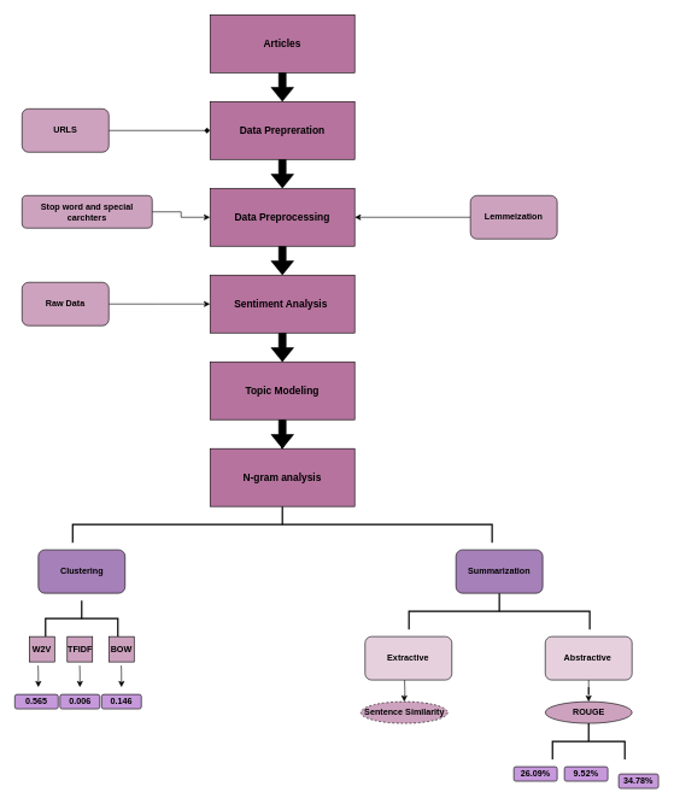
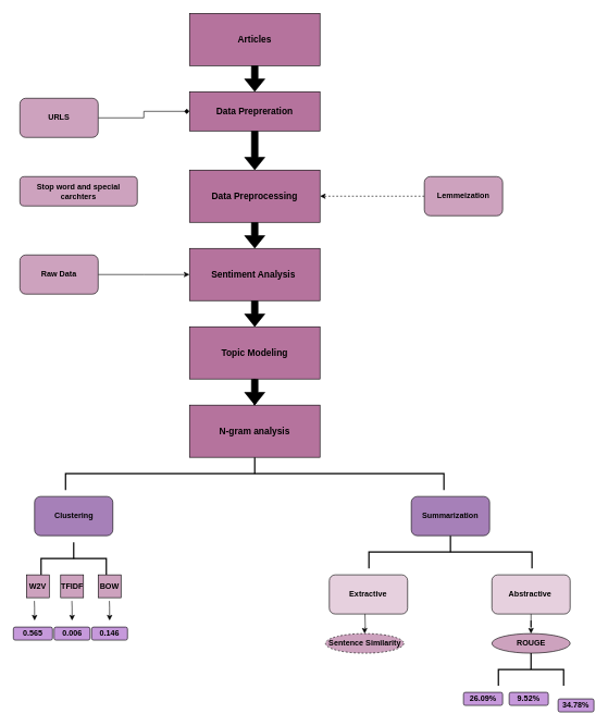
  <mxCell id="0" />
  <mxCell id="1" parent="0" />
  <mxCell id="2" value="" style="edgeStyle=orthogonalEdgeStyle;rounded=0;orthogonalLoop=1;jettySize=auto;html=1;" edge="1" parent="1" source="48" target="54"><mxGeometry relative="1" as="geometry" /></mxCell>
  <mxCell id="3" value="&lt;b&gt;&lt;font style=&quot;font-size: 14px;&quot;&gt;Articles&lt;/font&gt;&lt;/b&gt;" style="rounded=0;whiteSpace=wrap;html=1;fillColor=#B5739D;" vertex="1" parent="1"><mxGeometry x="290" y="20" width="200" height="80" as="geometry" /></mxCell>
  <mxCell id="4" style="edgeStyle=orthogonalEdgeStyle;rounded=0;orthogonalLoop=1;jettySize=auto;html=1;exitX=1;exitY=0.5;exitDx=0;exitDy=0;entryX=0;entryY=0.5;entryDx=0;entryDy=0;fillColor=#7EA6E0;endArrow=diamond;" edge="1" parent="1" source="26" target="5"><mxGeometry relative="1" as="geometry" /></mxCell>
- <mxCell id="5" value="&lt;font style=&quot;font-size: 14px;&quot;&gt;&lt;b&gt;Data Prepreration&lt;/b&gt;&lt;/font&gt;" style="rounded=0;whiteSpace=wrap;html=1;fillColor=#B5739D;" vertex="1" parent="1"><mxGeometry x="290" y="140" width="200" height="80" as="geometry" /></mxCell>
- <mxCell id="6" style="edgeStyle=orthogonalEdgeStyle;rounded=0;orthogonalLoop=1;jettySize=auto;html=1;fillColor=#7EA6E0;entryX=0;entryY=0.5;entryDx=0;entryDy=0;" edge="1" parent="1" source="27" target="8"><mxGeometry relative="1" as="geometry" /></mxCell>
- <mxCell id="7" style="edgeStyle=orthogonalEdgeStyle;rounded=0;orthogonalLoop=1;jettySize=auto;html=1;fillColor=#7EA6E0;entryX=1;entryY=0.5;entryDx=0;entryDy=0;" edge="1" parent="1" source="28" target="8"><mxGeometry relative="1" as="geometry" /></mxCell>
+ <mxCell id="5" value="&lt;font style=&quot;font-size: 14px;&quot;&gt;&lt;b&gt;Data Prepreration&lt;/b&gt;&lt;/font&gt;" style="rounded=0;whiteSpace=wrap;html=1;fillColor=#B5739D;" vertex="1" parent="1"><mxGeometry x="290" y="140" width="200" height="60" as="geometry" /></mxCell>
+ <mxCell id="7" style="edgeStyle=orthogonalEdgeStyle;rounded=0;orthogonalLoop=1;jettySize=auto;html=1;fillColor=#7EA6E0;entryX=1;entryY=0.5;entryDx=0;entryDy=0;dashed=1;" edge="1" parent="1" source="28" target="8"><mxGeometry relative="1" as="geometry" /></mxCell>
  <mxCell id="8" value="&lt;font style=&quot;font-size: 14px;&quot;&gt;&lt;b&gt;Data Preprocessing&lt;/b&gt;&lt;/font&gt;" style="rounded=0;whiteSpace=wrap;html=1;fillColor=#B5739D;" vertex="1" parent="1"><mxGeometry x="290" y="260" width="200" height="80" as="geometry" /></mxCell>
  <mxCell id="9" value="" style="edgeStyle=orthogonalEdgeStyle;rounded=0;orthogonalLoop=1;jettySize=auto;html=1;" edge="1" parent="1" source="10" target="21"><mxGeometry relative="1" as="geometry" /></mxCell>
  <mxCell id="10" value="&lt;font style=&quot;font-size: 14px;&quot;&gt;&lt;b&gt;Sentiment Analysis&amp;nbsp;&lt;/b&gt;&lt;/font&gt;" style="rounded=0;whiteSpace=wrap;html=1;fillColor=#B5739D;" vertex="1" parent="1"><mxGeometry x="290" y="380" width="200" height="80" as="geometry" /></mxCell>
  <mxCell id="11" value="" style="edgeStyle=orthogonalEdgeStyle;rounded=0;orthogonalLoop=1;jettySize=auto;html=1;" edge="1" parent="1" source="21" target="32"><mxGeometry relative="1" as="geometry" /></mxCell>
  <mxCell id="12" value="" style="edgeStyle=orthogonalEdgeStyle;rounded=0;orthogonalLoop=1;jettySize=auto;html=1;" edge="1" parent="1" source="21" target="32"><mxGeometry relative="1" as="geometry" /></mxCell>
  <mxCell id="13" value="" style="edgeStyle=orthogonalEdgeStyle;rounded=0;orthogonalLoop=1;jettySize=auto;html=1;" edge="1" parent="1" source="21" target="32"><mxGeometry relative="1" as="geometry" /></mxCell>
  <mxCell id="14" value="" style="edgeStyle=orthogonalEdgeStyle;rounded=0;orthogonalLoop=1;jettySize=auto;html=1;" edge="1" parent="1" source="21" target="34"><mxGeometry relative="1" as="geometry" /></mxCell>
  <mxCell id="15" value="" style="edgeStyle=orthogonalEdgeStyle;rounded=0;orthogonalLoop=1;jettySize=auto;html=1;" edge="1" parent="1" source="21" target="34"><mxGeometry relative="1" as="geometry" /></mxCell>
  <mxCell id="16" value="" style="edgeStyle=orthogonalEdgeStyle;rounded=0;orthogonalLoop=1;jettySize=auto;html=1;" edge="1" parent="1" source="21" target="34"><mxGeometry relative="1" as="geometry" /></mxCell>
  <mxCell id="17" value="" style="edgeStyle=orthogonalEdgeStyle;rounded=0;orthogonalLoop=1;jettySize=auto;html=1;" edge="1" parent="1" source="21" target="32"><mxGeometry relative="1" as="geometry" /></mxCell>
  <mxCell id="18" value="" style="edgeStyle=orthogonalEdgeStyle;rounded=0;orthogonalLoop=1;jettySize=auto;html=1;" edge="1" parent="1" source="21" target="32"><mxGeometry relative="1" as="geometry" /></mxCell>
  <mxCell id="19" value="" style="edgeStyle=orthogonalEdgeStyle;rounded=0;orthogonalLoop=1;jettySize=auto;html=1;" edge="1" parent="1" source="21" target="32"><mxGeometry relative="1" as="geometry" /></mxCell>
  <mxCell id="20" value="" style="edgeStyle=orthogonalEdgeStyle;rounded=0;orthogonalLoop=1;jettySize=auto;html=1;" edge="1" parent="1" source="21" target="32"><mxGeometry relative="1" as="geometry" /></mxCell>
  <mxCell id="21" value="&lt;b&gt;&lt;font style=&quot;font-size: 14px;&quot;&gt;Topic Modeling&lt;/font&gt;&lt;/b&gt;" style="rounded=0;whiteSpace=wrap;html=1;fillColor=#B5739D;" vertex="1" parent="1"><mxGeometry x="290" y="500" width="200" height="80" as="geometry" /></mxCell>
  <mxCell id="22" value="" style="shape=flexArrow;endArrow=classic;html=1;rounded=0;exitX=0.5;exitY=1;exitDx=0;exitDy=0;fillColor=#000000;" edge="1" parent="1" source="3" target="5"><mxGeometry width="50" height="50" relative="1" as="geometry"><mxPoint x="370" y="140" as="sourcePoint" /><mxPoint x="420" y="90" as="targetPoint" /></mxGeometry></mxCell>
  <mxCell id="23" value="" style="shape=flexArrow;endArrow=classic;html=1;rounded=0;exitX=0.5;exitY=1;exitDx=0;exitDy=0;entryX=0.5;entryY=0;entryDx=0;entryDy=0;fillColor=#000000;" edge="1" parent="1" source="5" target="8"><mxGeometry width="50" height="50" relative="1" as="geometry"><mxPoint x="410" y="110" as="sourcePoint" /><mxPoint x="410" y="250" as="targetPoint" /></mxGeometry></mxCell>
  <mxCell id="24" value="" style="shape=flexArrow;endArrow=classic;html=1;rounded=0;exitX=0.5;exitY=1;exitDx=0;exitDy=0;entryX=0.5;entryY=0;entryDx=0;entryDy=0;fillColor=#000000;" edge="1" parent="1" source="8" target="10"><mxGeometry width="50" height="50" relative="1" as="geometry"><mxPoint x="370" y="390" as="sourcePoint" /><mxPoint x="420" y="340" as="targetPoint" /></mxGeometry></mxCell>
  <mxCell id="25" value="" style="shape=flexArrow;endArrow=classic;html=1;rounded=0;exitX=0.5;exitY=1;exitDx=0;exitDy=0;entryX=0.5;entryY=0;entryDx=0;entryDy=0;fillColor=#000000;" edge="1" parent="1" source="10" target="21"><mxGeometry width="50" height="50" relative="1" as="geometry"><mxPoint x="370" y="520" as="sourcePoint" /><mxPoint x="420" y="470" as="targetPoint" /></mxGeometry></mxCell>
  <mxCell id="26" value="&lt;b&gt;URLS&lt;/b&gt;" style="rounded=1;whiteSpace=wrap;html=1;fillColor=#CDA2BE;" vertex="1" parent="1"><mxGeometry x="30" y="150" width="120" height="60" as="geometry" /></mxCell>
  <mxCell id="27" value="&lt;b&gt;Stop word and special carchters&lt;/b&gt;" style="rounded=1;whiteSpace=wrap;html=1;fillColor=#CDA2BE;" vertex="1" parent="1"><mxGeometry x="30" y="270" width="180" height="45" as="geometry" /></mxCell>
  <mxCell id="28" value="&lt;b&gt;Lemmeization&lt;/b&gt;" style="rounded=1;whiteSpace=wrap;html=1;fillColor=#CDA2BE;" vertex="1" parent="1"><mxGeometry x="650" y="270" width="120" height="60" as="geometry" /></mxCell>
  <mxCell id="29" style="edgeStyle=orthogonalEdgeStyle;rounded=0;orthogonalLoop=1;jettySize=auto;html=1;fillColor=#7EA6E0;" edge="1" parent="1" source="30"><mxGeometry relative="1" as="geometry"><mxPoint x="290" y="420" as="targetPoint" /></mxGeometry></mxCell>
  <mxCell id="30" value="&lt;b&gt;Raw Data&lt;/b&gt;" style="rounded=1;whiteSpace=wrap;html=1;fillColor=#CDA2BE;" vertex="1" parent="1"><mxGeometry x="30" y="390" width="120" height="60" as="geometry" /></mxCell>
  <mxCell id="31" value="" style="edgeStyle=orthogonalEdgeStyle;rounded=0;orthogonalLoop=1;jettySize=auto;html=1;" edge="1" parent="1" source="32" target="21"><mxGeometry relative="1" as="geometry" /></mxCell>
  <mxCell id="32" value="&lt;font style=&quot;font-size: 14px;&quot;&gt;&lt;b&gt;N-gram analysis&lt;/b&gt;&lt;/font&gt;" style="rounded=0;whiteSpace=wrap;html=1;fillColor=#B5739D;" vertex="1" parent="1"><mxGeometry x="290" y="620" width="200" height="80" as="geometry" /></mxCell>
  <mxCell id="33" value="" style="shape=flexArrow;endArrow=classic;html=1;rounded=0;exitX=0.5;exitY=1;exitDx=0;exitDy=0;entryX=0.5;entryY=0;entryDx=0;entryDy=0;fillColor=#000000;" edge="1" parent="1" target="32"><mxGeometry width="50" height="50" relative="1" as="geometry"><mxPoint x="390" y="580" as="sourcePoint" /><mxPoint x="420" y="590" as="targetPoint" /></mxGeometry></mxCell>
  <mxCell id="34" value="" style="strokeWidth=2;html=1;shape=mxgraph.flowchart.annotation_2;align=left;labelPosition=right;pointerEvents=1;direction=south;fillColor=#7EA6E0;" vertex="1" parent="1"><mxGeometry x="100" y="700" width="580" height="50" as="geometry" /></mxCell>
  <mxCell id="35" value="&lt;b&gt;Clustering&lt;/b&gt;" style="rounded=1;whiteSpace=wrap;html=1;fillColor=#A680B8;" vertex="1" parent="1"><mxGeometry x="52.5" y="760" width="120" height="60" as="geometry" /></mxCell>
  <mxCell id="36" value="" style="strokeWidth=2;html=1;shape=mxgraph.flowchart.annotation_2;align=left;labelPosition=right;pointerEvents=1;direction=south;fillColor=#7EA6E0;" vertex="1" parent="1"><mxGeometry x="62.5" y="830" width="100" height="50" as="geometry" /></mxCell>
  <mxCell id="37" value="&lt;b&gt;BOW&lt;/b&gt;" style="whiteSpace=wrap;html=1;aspect=fixed;fillColor=#CDA2BE;" vertex="1" parent="1"><mxGeometry x="150" y="880" width="35" height="35" as="geometry" /></mxCell>
  <mxCell id="38" value="&lt;b&gt;TFIDF&lt;/b&gt;" style="whiteSpace=wrap;html=1;aspect=fixed;fillColor=#CDA2BE;" vertex="1" parent="1"><mxGeometry x="92.5" y="880" width="35" height="35" as="geometry" /></mxCell>
  <mxCell id="39" value="&lt;font style=&quot;font-size: 12px;&quot;&gt;&lt;b&gt;W2V&lt;/b&gt;&lt;/font&gt;" style="whiteSpace=wrap;html=1;aspect=fixed;fillColor=#CDA2BE;" vertex="1" parent="1"><mxGeometry x="40" y="880" width="35" height="35" as="geometry" /></mxCell>
  <mxCell id="40" value="" style="endArrow=classic;html=1;rounded=0;fillColor=#FFFFFF;" edge="1" parent="1"><mxGeometry width="50" height="50" relative="1" as="geometry"><mxPoint x="167.18" y="920" as="sourcePoint" /><mxPoint x="167.5" y="950" as="targetPoint" /><Array as="points"><mxPoint x="167.5" y="930" /></Array></mxGeometry></mxCell>
  <mxCell id="41" value="&lt;b&gt;0.146&lt;/b&gt;" style="rounded=1;whiteSpace=wrap;html=1;fillColor=#C699DB;" vertex="1" parent="1"><mxGeometry x="140" y="960" width="55" height="20" as="geometry" /></mxCell>
  <mxCell id="42" value="" style="endArrow=classic;html=1;rounded=0;fillColor=#FFFFFF;" edge="1" parent="1"><mxGeometry width="50" height="50" relative="1" as="geometry"><mxPoint x="52.18" y="920" as="sourcePoint" /><mxPoint x="52.5" y="950" as="targetPoint" /><Array as="points"><mxPoint x="52.5" y="930" /></Array></mxGeometry></mxCell>
  <mxCell id="43" value="" style="endArrow=classic;html=1;rounded=0;fillColor=#FFFFFF;" edge="1" parent="1"><mxGeometry width="50" height="50" relative="1" as="geometry"><mxPoint x="109.68" y="920" as="sourcePoint" /><mxPoint x="110" y="950" as="targetPoint" /><Array as="points"><mxPoint x="110" y="930" /></Array></mxGeometry></mxCell>
  <mxCell id="44" value="&lt;b&gt;0.006&lt;/b&gt;" style="rounded=1;whiteSpace=wrap;html=1;fillColor=#C699DB;" vertex="1" parent="1"><mxGeometry x="82.5" y="960" width="55" height="20" as="geometry" /></mxCell>
  <mxCell id="45" value="&lt;b&gt;0.565&lt;/b&gt;" style="rounded=1;whiteSpace=wrap;html=1;fillColor=#C699DB;" vertex="1" parent="1"><mxGeometry x="20" y="960" width="60" height="20" as="geometry" /></mxCell>
  <mxCell id="46" value="&lt;b&gt;Summarization&lt;/b&gt;" style="rounded=1;whiteSpace=wrap;html=1;fillColor=#A680B8;" vertex="1" parent="1"><mxGeometry x="630" y="760" width="120" height="60" as="geometry" /></mxCell>
  <mxCell id="47" value="" style="strokeWidth=2;html=1;shape=mxgraph.flowchart.annotation_2;align=left;labelPosition=right;pointerEvents=1;direction=south;fillColor=#A680B8;" vertex="1" parent="1"><mxGeometry x="565" y="820" width="250" height="50" as="geometry" /></mxCell>
  <mxCell id="48" value="&lt;b&gt;Abstractive&amp;nbsp;&lt;/b&gt;" style="rounded=1;whiteSpace=wrap;html=1;fillColor=#E6D0DE;" vertex="1" parent="1"><mxGeometry x="753.5" y="880" width="120" height="60" as="geometry" /></mxCell>
  <mxCell id="49" value="&lt;b&gt;34.78%&lt;/b&gt;" style="rounded=1;whiteSpace=wrap;html=1;fillColor=#C699DB;" vertex="1" parent="1"><mxGeometry x="855" y="1070" width="55" height="20" as="geometry" /></mxCell>
  <mxCell id="50" value="&lt;b&gt;26.09%&lt;/b&gt;" style="rounded=1;whiteSpace=wrap;html=1;fillColor=#C699DB;" vertex="1" parent="1"><mxGeometry x="710" y="1060" width="60" height="20" as="geometry" /></mxCell>
  <mxCell id="51" value="&lt;b&gt;Extractive&lt;/b&gt;" style="rounded=1;whiteSpace=wrap;html=1;fillColor=#E6D0DE;" vertex="1" parent="1"><mxGeometry x="504.32" y="880" width="120" height="60" as="geometry" /></mxCell>
  <mxCell id="52" value="" style="strokeWidth=2;html=1;shape=mxgraph.flowchart.annotation_2;align=left;labelPosition=right;pointerEvents=1;direction=south;fillColor=#7EA6E0;" vertex="1" parent="1"><mxGeometry x="763.5" y="1000" width="100" height="50" as="geometry" /></mxCell>
  <mxCell id="53" value="&lt;b&gt;9.52%&lt;/b&gt;" style="rounded=1;whiteSpace=wrap;html=1;fillColor=#C699DB;" vertex="1" parent="1"><mxGeometry x="780" y="1060" width="60" height="20" as="geometry" /></mxCell>
  <mxCell id="54" value="&lt;b&gt;ROUGE&lt;/b&gt;" style="ellipse;whiteSpace=wrap;html=1;fillColor=#CDA2BE;" vertex="1" parent="1"><mxGeometry x="753.5" y="970" width="120" height="30" as="geometry" /></mxCell>
  <mxCell id="55" value="" style="edgeStyle=orthogonalEdgeStyle;rounded=0;orthogonalLoop=1;jettySize=auto;html=1;" edge="1" parent="1" target="56"><mxGeometry relative="1" as="geometry"><mxPoint x="559" y="940" as="sourcePoint" /></mxGeometry></mxCell>
  <mxCell id="56" value="&lt;b&gt;Sentence Similarity&lt;/b&gt;" style="ellipse;whiteSpace=wrap;html=1;fillColor=#CDA2BE;dashed=1;" vertex="1" parent="1"><mxGeometry x="498.5" y="970" width="120" height="30" as="geometry" /></mxCell>
